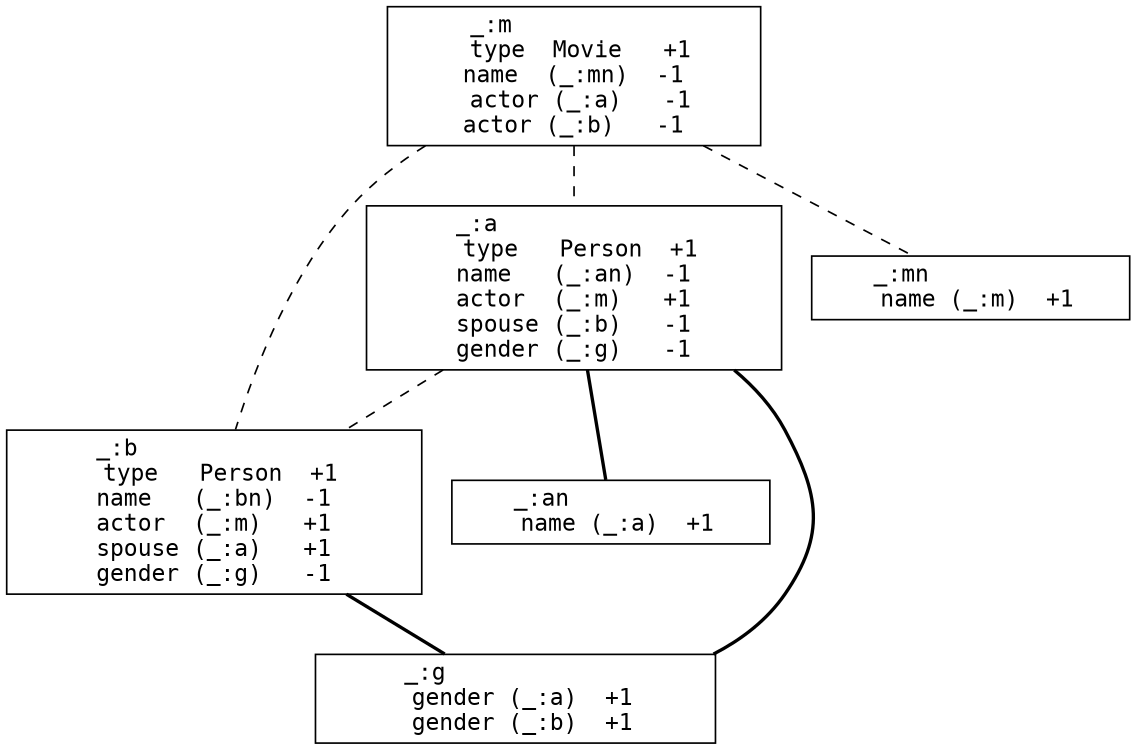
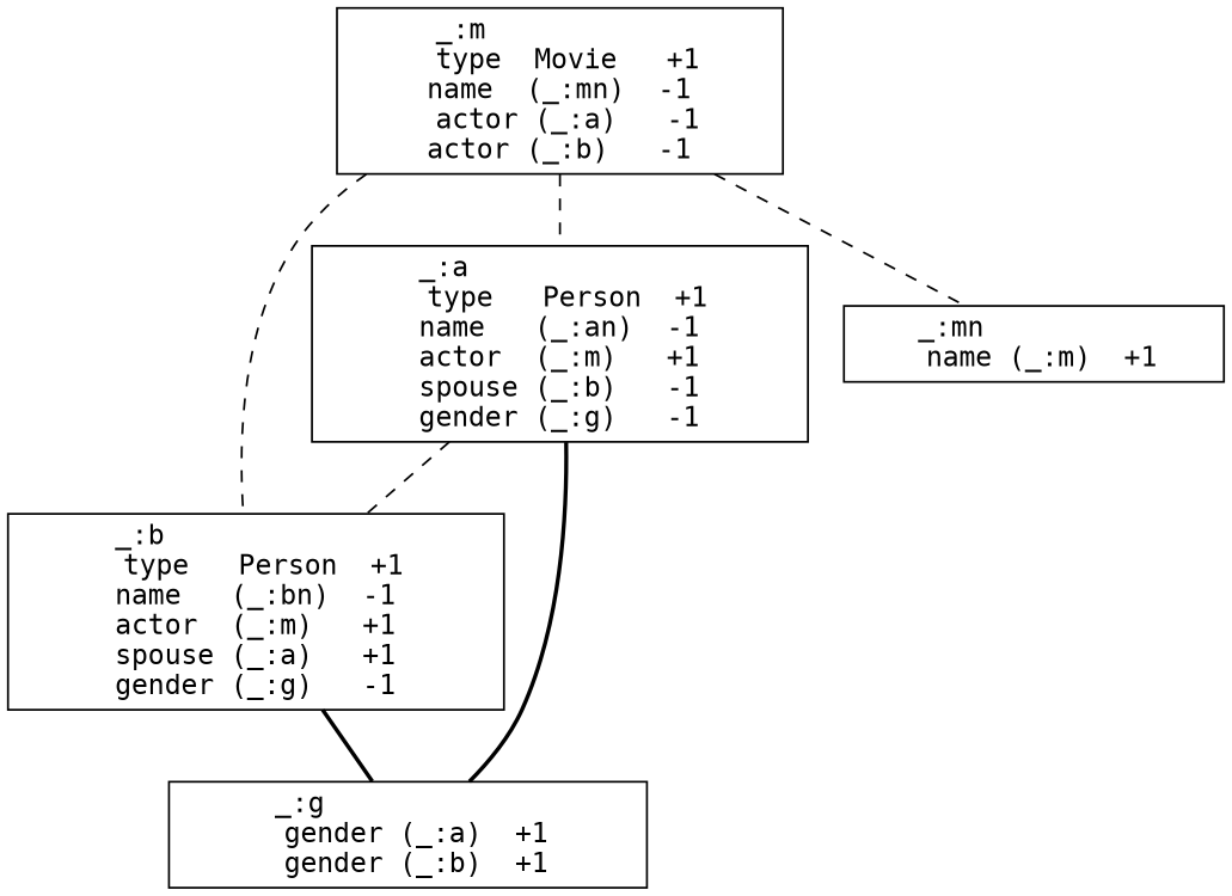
  graph {
    node [fontname=monospace shape=rect]
    edge [style=dashed]
    n1 [label="_:a              \n      type   Person  +1     \nname   (_:an)  -1\nactor  (_:m)   +1\nspouse (_:b)   -1\ngender (_:g)   -1"]
    n2 [label="_:b              \n      type   Person  +1     \nname   (_:bn)  -1\nactor  (_:m)   +1\nspouse (_:a)   +1\ngender (_:g)   -1"]
-   n3 [label="_:an          \n    name (_:a)  +1   "]
    n4 [label="_:g             \n      gender (_:a)  +1     \n      gender (_:b)  +1     "]
    n5 [label="  _:m              \n     type  Movie   +1    \nname  (_:mn)  -1\n actor (_:a)   -1\nactor (_:b)   -1"]
    n6 [label="_:mn          \n    name (_:m)  +1   "]
    n1 -- n2
-   n1 -- n3 [style=bold]
    n1 -- n4 [style=bold]
    n2 -- n4 [style=bold]
    n5 -- n1
    n5 -- n2
    n5 -- n6
  }
